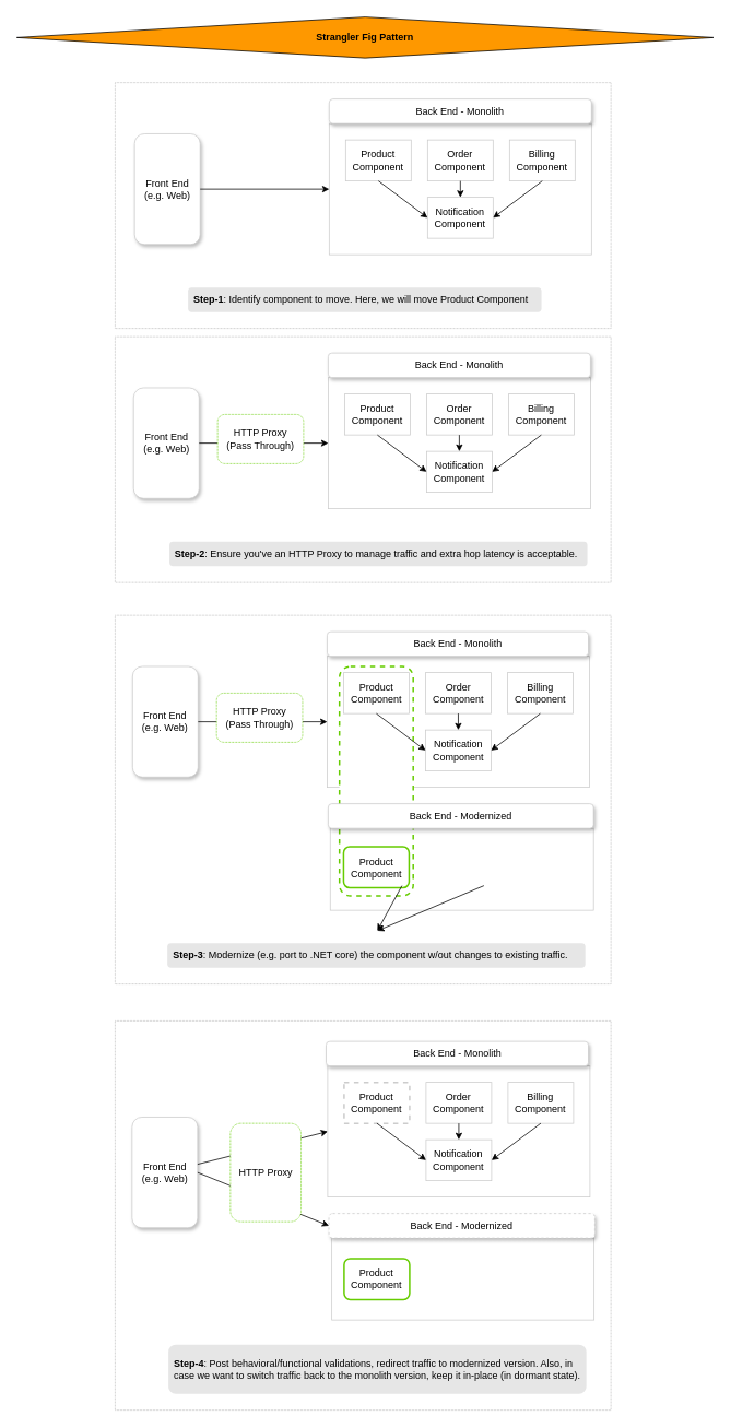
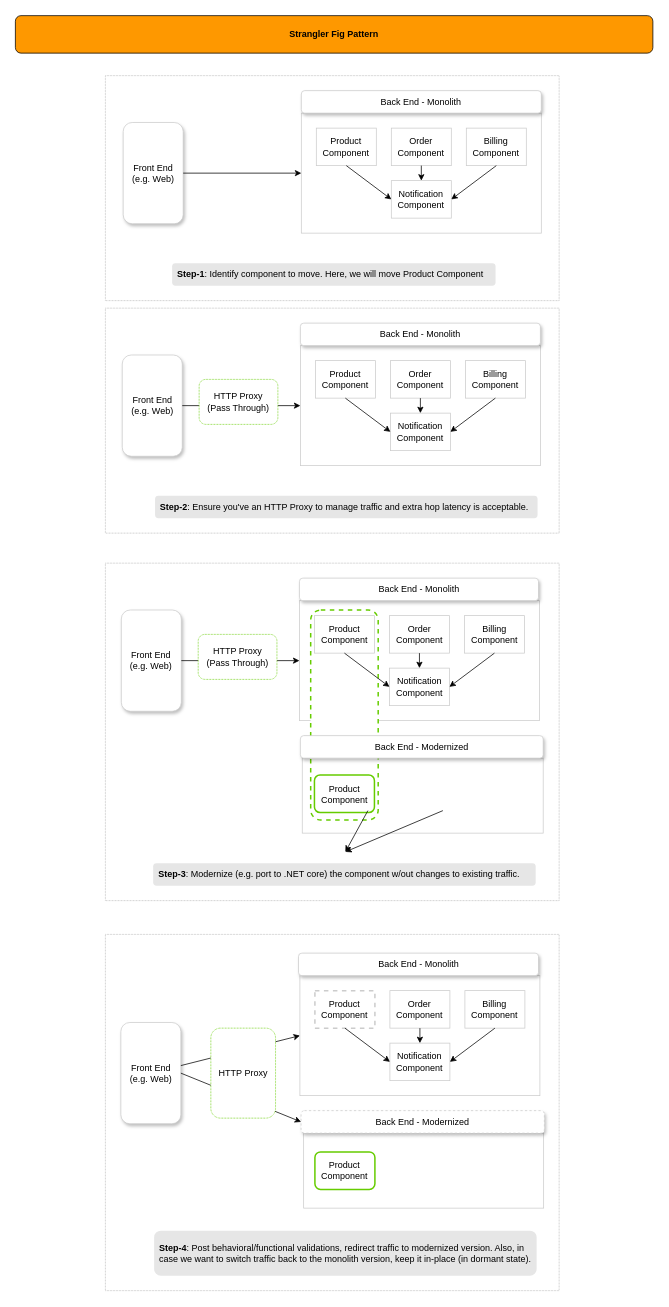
  <mxCell id="0" />
  <mxCell id="1" parent="0" />
  <mxCell id="2" value="" style="rounded=0;whiteSpace=wrap;html=1;strokeColor=#B3B3B3;fillColor=default;strokeWidth=1;dashed=1;dashPattern=1 1;shadow=0;" vertex="1" parent="1"><mxGeometry x="140" y="1245" width="605" height="475" as="geometry" /></mxCell>
  <mxCell id="3" value="" style="rounded=0;whiteSpace=wrap;html=1;strokeColor=#B3B3B3;fillColor=default;strokeWidth=1;dashed=1;dashPattern=1 1;shadow=0;" vertex="1" parent="1"><mxGeometry x="140" y="750" width="605" height="450" as="geometry" /></mxCell>
  <mxCell id="4" value="" style="rounded=0;whiteSpace=wrap;html=1;strokeColor=#CCCCCC;" vertex="1" parent="1"><mxGeometry x="398.75" y="800" width="320" height="160" as="geometry" /></mxCell>
  <mxCell id="5" value="" style="rounded=0;whiteSpace=wrap;html=1;strokeColor=#CCCCCC;shadow=0;strokeWidth=1;" vertex="1" parent="1"><mxGeometry x="402.5" y="1010" width="321.25" height="100" as="geometry" /></mxCell>
  <mxCell id="6" value="" style="rounded=1;whiteSpace=wrap;html=1;shadow=0;dashed=1;strokeColor=#66CC00;strokeWidth=2;fillColor=default;rotation=0;" vertex="1" parent="1"><mxGeometry x="413.75" y="812.5" width="90" height="280" as="geometry" /></mxCell>
  <mxCell id="7" value="" style="rounded=0;whiteSpace=wrap;html=1;strokeColor=#B3B3B3;fillColor=default;strokeWidth=1;dashed=1;dashPattern=1 1;shadow=0;" vertex="1" parent="1"><mxGeometry x="140" y="100" width="605" height="300" as="geometry" /></mxCell>
  <mxCell id="8" value="" style="rounded=0;whiteSpace=wrap;html=1;strokeColor=#CCCCCC;" vertex="1" parent="1"><mxGeometry x="401.25" y="150" width="320" height="160" as="geometry" /></mxCell>
- <mxCell id="9" value="Strangler Fig Pattern" style="rhombus;whiteSpace=wrap;html=1;fontStyle=1;fillColor=#FE9800;" vertex="1" parent="1"><mxGeometry width="850" height="50" as="geometry" x="20" y="20" /></mxCell>
+ <mxCell id="9" value="Strangler Fig Pattern" style="rounded=1;whiteSpace=wrap;html=1;fontStyle=1;fillColor=#FE9800;" vertex="1" parent="1"><mxGeometry width="850" height="50" as="geometry" x="20" y="20" /></mxCell>
  <mxCell id="10" value="Front End (e.g. Web)" style="text;html=1;strokeColor=#CCCCCC;fillColor=default;align=center;verticalAlign=middle;whiteSpace=wrap;rounded=1;shadow=1;" vertex="1" parent="1"><mxGeometry x="163.75" y="162.5" width="80" height="135" as="geometry" /></mxCell>
  <mxCell id="11" value="Back End - Monolith" style="text;html=1;strokeColor=#CCCCCC;fillColor=default;align=center;verticalAlign=middle;whiteSpace=wrap;rounded=1;shadow=1;" vertex="1" parent="1"><mxGeometry x="401.25" y="120" width="320" height="30" as="geometry" /></mxCell>
  <mxCell id="12" value="Product Component" style="rounded=0;whiteSpace=wrap;html=1;strokeColor=#CCCCCC;fillColor=default;" vertex="1" parent="1"><mxGeometry x="421.25" y="170" width="80" height="50" as="geometry" /></mxCell>
  <mxCell id="13" value="Order Component" style="rounded=0;whiteSpace=wrap;html=1;strokeColor=#CCCCCC;fillColor=default;" vertex="1" parent="1"><mxGeometry x="521.25" y="170" width="80" height="50" as="geometry" /></mxCell>
  <mxCell id="14" value="Billing Component" style="rounded=0;whiteSpace=wrap;html=1;strokeColor=#CCCCCC;fillColor=default;" vertex="1" parent="1"><mxGeometry x="621.25" y="170" width="80" height="50" as="geometry" /></mxCell>
  <mxCell id="15" value="Notification Component" style="rounded=0;whiteSpace=wrap;html=1;strokeColor=#CCCCCC;fillColor=default;" vertex="1" parent="1"><mxGeometry x="521.25" y="240" width="80" height="50" as="geometry" /></mxCell>
  <mxCell id="16" value="" style="endArrow=classic;html=1;rounded=0;exitX=0.5;exitY=1;exitDx=0;exitDy=0;entryX=0;entryY=0.5;entryDx=0;entryDy=0;" edge="1" parent="1" source="12" target="15"><mxGeometry width="50" height="50" relative="1" as="geometry"><mxPoint x="441.25" y="280" as="sourcePoint" /><mxPoint x="491.25" y="230" as="targetPoint" /></mxGeometry></mxCell>
  <mxCell id="17" value="" style="endArrow=classic;html=1;rounded=0;exitX=0.5;exitY=1;exitDx=0;exitDy=0;entryX=0.5;entryY=0;entryDx=0;entryDy=0;" edge="1" parent="1" source="13" target="15"><mxGeometry width="50" height="50" relative="1" as="geometry"><mxPoint x="471.25" y="230" as="sourcePoint" /><mxPoint x="531.25" y="275" as="targetPoint" /></mxGeometry></mxCell>
  <mxCell id="18" value="" style="endArrow=classic;html=1;rounded=0;exitX=0.5;exitY=1;exitDx=0;exitDy=0;entryX=1;entryY=0.5;entryDx=0;entryDy=0;" edge="1" parent="1" source="14" target="15"><mxGeometry width="50" height="50" relative="1" as="geometry"><mxPoint x="471.25" y="230" as="sourcePoint" /><mxPoint x="531.25" y="275" as="targetPoint" /></mxGeometry></mxCell>
  <mxCell id="19" value="" style="endArrow=classic;html=1;rounded=0;entryX=0;entryY=0.5;entryDx=0;entryDy=0;exitX=1;exitY=0.5;exitDx=0;exitDy=0;" edge="1" parent="1" source="10" target="8"><mxGeometry width="50" height="50" relative="1" as="geometry"><mxPoint x="301.25" y="180" as="sourcePoint" /><mxPoint x="523.75" y="235" as="targetPoint" /></mxGeometry></mxCell>
  <mxCell id="20" value="" style="rounded=0;whiteSpace=wrap;html=1;strokeColor=#B3B3B3;fillColor=default;strokeWidth=1;dashed=1;dashPattern=1 1;shadow=0;" vertex="1" parent="1"><mxGeometry x="140" y="410" width="605" height="300" as="geometry" /></mxCell>
  <mxCell id="21" value="" style="rounded=0;whiteSpace=wrap;html=1;strokeColor=#CCCCCC;" vertex="1" parent="1"><mxGeometry x="400" y="460" width="320" height="160" as="geometry" /></mxCell>
  <mxCell id="22" value="Front End (e.g. Web)" style="text;html=1;strokeColor=#CCCCCC;fillColor=default;align=center;verticalAlign=middle;whiteSpace=wrap;rounded=1;shadow=1;" vertex="1" parent="1"><mxGeometry x="162.5" y="472.5" width="80" height="135" as="geometry" /></mxCell>
  <mxCell id="23" value="Back End - Monolith" style="text;html=1;strokeColor=#CCCCCC;fillColor=default;align=center;verticalAlign=middle;whiteSpace=wrap;rounded=1;shadow=1;" vertex="1" parent="1"><mxGeometry x="400" y="430" width="320" height="30" as="geometry" /></mxCell>
  <mxCell id="24" value="Product Component" style="rounded=0;whiteSpace=wrap;html=1;strokeColor=#CCCCCC;fillColor=default;" vertex="1" parent="1"><mxGeometry x="420" y="480" width="80" height="50" as="geometry" /></mxCell>
  <mxCell id="25" value="Order Component" style="rounded=0;whiteSpace=wrap;html=1;strokeColor=#CCCCCC;fillColor=default;" vertex="1" parent="1"><mxGeometry x="520" y="480" width="80" height="50" as="geometry" /></mxCell>
  <mxCell id="26" value="Billing Component" style="rounded=0;whiteSpace=wrap;html=1;strokeColor=#CCCCCC;fillColor=default;" vertex="1" parent="1"><mxGeometry x="620" y="480" width="80" height="50" as="geometry" /></mxCell>
  <mxCell id="27" value="Notification Component" style="rounded=0;whiteSpace=wrap;html=1;strokeColor=#CCCCCC;fillColor=default;" vertex="1" parent="1"><mxGeometry x="520" y="550" width="80" height="50" as="geometry" /></mxCell>
  <mxCell id="28" value="" style="endArrow=classic;html=1;rounded=0;exitX=0.5;exitY=1;exitDx=0;exitDy=0;entryX=0;entryY=0.5;entryDx=0;entryDy=0;" edge="1" parent="1" source="24" target="27"><mxGeometry width="50" height="50" relative="1" as="geometry"><mxPoint x="440" y="590" as="sourcePoint" /><mxPoint x="490" y="540" as="targetPoint" /></mxGeometry></mxCell>
  <mxCell id="29" value="" style="endArrow=classic;html=1;rounded=0;exitX=0.5;exitY=1;exitDx=0;exitDy=0;entryX=0.5;entryY=0;entryDx=0;entryDy=0;" edge="1" parent="1" source="25" target="27"><mxGeometry width="50" height="50" relative="1" as="geometry"><mxPoint x="470" y="540" as="sourcePoint" /><mxPoint x="530" y="585" as="targetPoint" /></mxGeometry></mxCell>
  <mxCell id="30" value="" style="endArrow=classic;html=1;rounded=0;exitX=0.5;exitY=1;exitDx=0;exitDy=0;entryX=1;entryY=0.5;entryDx=0;entryDy=0;" edge="1" parent="1" source="26" target="27"><mxGeometry width="50" height="50" relative="1" as="geometry"><mxPoint x="470" y="540" as="sourcePoint" /><mxPoint x="530" y="585" as="targetPoint" /></mxGeometry></mxCell>
  <mxCell id="31" value="" style="endArrow=classic;html=1;rounded=0;entryX=0;entryY=0.5;entryDx=0;entryDy=0;startArrow=none;" edge="1" parent="1" source="22" target="21"><mxGeometry width="50" height="50" relative="1" as="geometry"><mxPoint x="368.75" y="540" as="sourcePoint" /><mxPoint x="542.5" y="545" as="targetPoint" /></mxGeometry></mxCell>
  <mxCell id="32" value="HTTP Proxy&lt;br&gt;(Pass Through)" style="rounded=1;whiteSpace=wrap;html=1;shadow=0;dashed=1;strokeColor=#66CC00;strokeWidth=1;fillColor=default;rotation=0;dashPattern=1 1;" vertex="1" parent="1"><mxGeometry x="265" y="505" width="105" height="60" as="geometry" /></mxCell>
  <mxCell id="33" value="Front End (e.g. Web)" style="text;html=1;strokeColor=#CCCCCC;fillColor=default;align=center;verticalAlign=middle;whiteSpace=wrap;rounded=1;shadow=1;" vertex="1" parent="1"><mxGeometry x="161.25" y="812.5" width="80" height="135" as="geometry" /></mxCell>
  <mxCell id="34" value="Back End - Monolith" style="text;html=1;strokeColor=#CCCCCC;fillColor=default;align=center;verticalAlign=middle;whiteSpace=wrap;rounded=1;shadow=1;" vertex="1" parent="1"><mxGeometry x="398.75" y="770" width="318.75" height="30" as="geometry" /></mxCell>
  <mxCell id="35" value="Product Component" style="rounded=0;whiteSpace=wrap;html=1;strokeColor=#CCCCCC;fillColor=default;" vertex="1" parent="1"><mxGeometry x="418.75" y="820" width="80" height="50" as="geometry" /></mxCell>
  <mxCell id="36" value="Order Component" style="rounded=0;whiteSpace=wrap;html=1;strokeColor=#CCCCCC;fillColor=default;" vertex="1" parent="1"><mxGeometry x="518.75" y="820" width="80" height="50" as="geometry" /></mxCell>
  <mxCell id="37" value="Billing Component" style="rounded=0;whiteSpace=wrap;html=1;strokeColor=#CCCCCC;fillColor=default;" vertex="1" parent="1"><mxGeometry x="618.75" y="820" width="80" height="50" as="geometry" /></mxCell>
  <mxCell id="38" value="Notification Component" style="rounded=0;whiteSpace=wrap;html=1;strokeColor=#CCCCCC;fillColor=default;" vertex="1" parent="1"><mxGeometry x="518.75" y="890" width="80" height="50" as="geometry" /></mxCell>
  <mxCell id="39" value="" style="endArrow=classic;html=1;rounded=0;exitX=0.5;exitY=1;exitDx=0;exitDy=0;entryX=0;entryY=0.5;entryDx=0;entryDy=0;" edge="1" parent="1" source="35" target="38"><mxGeometry width="50" height="50" relative="1" as="geometry"><mxPoint x="438.75" y="930" as="sourcePoint" /><mxPoint x="488.75" y="880" as="targetPoint" /></mxGeometry></mxCell>
  <mxCell id="40" value="" style="endArrow=classic;html=1;rounded=0;exitX=0.5;exitY=1;exitDx=0;exitDy=0;entryX=0.5;entryY=0;entryDx=0;entryDy=0;" edge="1" parent="1" source="36" target="38"><mxGeometry width="50" height="50" relative="1" as="geometry"><mxPoint x="468.75" y="880" as="sourcePoint" /><mxPoint x="528.75" y="925" as="targetPoint" /></mxGeometry></mxCell>
  <mxCell id="41" value="" style="endArrow=classic;html=1;rounded=0;exitX=0.5;exitY=1;exitDx=0;exitDy=0;entryX=1;entryY=0.5;entryDx=0;entryDy=0;" edge="1" parent="1" source="37" target="38"><mxGeometry width="50" height="50" relative="1" as="geometry"><mxPoint x="468.75" y="880" as="sourcePoint" /><mxPoint x="528.75" y="925" as="targetPoint" /></mxGeometry></mxCell>
  <mxCell id="42" value="" style="endArrow=classic;html=1;rounded=0;entryX=0;entryY=0.5;entryDx=0;entryDy=0;startArrow=none;" edge="1" parent="1" source="33" target="4"><mxGeometry width="50" height="50" relative="1" as="geometry"><mxPoint x="367.5" y="880" as="sourcePoint" /><mxPoint x="541.25" y="885" as="targetPoint" /></mxGeometry></mxCell>
  <mxCell id="43" value="HTTP Proxy&lt;br&gt;(Pass Through)" style="rounded=1;whiteSpace=wrap;html=1;shadow=0;dashed=1;strokeColor=#66CC00;strokeWidth=1;fillColor=default;rotation=0;dashPattern=1 1;" vertex="1" parent="1"><mxGeometry x="263.75" y="845" width="105" height="60" as="geometry" /></mxCell>
  <mxCell id="44" value="Product Component" style="rounded=1;whiteSpace=wrap;html=1;strokeColor=#66CC00;fillColor=default;shadow=0;strokeWidth=2;" vertex="1" parent="1"><mxGeometry x="418.75" y="1032.5" width="80" height="50" as="geometry" /></mxCell>
  <mxCell id="45" value="" style="endArrow=classic;html=1;rounded=0;exitX=0.5;exitY=1;exitDx=0;exitDy=0;entryX=0.5;entryY=0;entryDx=0;entryDy=0;" edge="1" parent="1"><mxGeometry width="50" height="50" relative="1" as="geometry"><mxPoint x="490" y="1080" as="sourcePoint" /><mxPoint x="460" y="1135" as="targetPoint" /></mxGeometry></mxCell>
  <mxCell id="46" value="" style="endArrow=classic;html=1;rounded=0;exitX=0.5;exitY=1;exitDx=0;exitDy=0;entryX=1;entryY=0.5;entryDx=0;entryDy=0;" edge="1" parent="1"><mxGeometry width="50" height="50" relative="1" as="geometry"><mxPoint x="590" y="1080" as="sourcePoint" /><mxPoint x="460" y="1135" as="targetPoint" /></mxGeometry></mxCell>
  <mxCell id="47" value="" style="rounded=0;whiteSpace=wrap;html=1;strokeColor=#CCCCCC;" vertex="1" parent="1"><mxGeometry x="399.38" y="1300" width="320" height="160" as="geometry" /></mxCell>
  <mxCell id="48" value="Front End (e.g. Web)" style="text;html=1;strokeColor=#CCCCCC;fillColor=default;align=center;verticalAlign=middle;whiteSpace=wrap;rounded=1;shadow=1;" vertex="1" parent="1"><mxGeometry x="160.63" y="1362.5" width="80" height="135" as="geometry" /></mxCell>
  <mxCell id="49" value="Back End - Monolith" style="text;html=1;strokeColor=#CCCCCC;fillColor=default;align=center;verticalAlign=middle;whiteSpace=wrap;rounded=1;shadow=1;" vertex="1" parent="1"><mxGeometry x="397.5" y="1270" width="320" height="30" as="geometry" /></mxCell>
  <mxCell id="50" value="Product Component" style="rounded=0;whiteSpace=wrap;html=1;strokeColor=#CCCCCC;fillColor=default;dashed=1;strokeWidth=2;" vertex="1" parent="1"><mxGeometry x="419.38" y="1320" width="80" height="50" as="geometry" /></mxCell>
  <mxCell id="51" value="Order Component" style="rounded=0;whiteSpace=wrap;html=1;strokeColor=#CCCCCC;fillColor=default;" vertex="1" parent="1"><mxGeometry x="519.38" y="1320" width="80" height="50" as="geometry" /></mxCell>
  <mxCell id="52" value="Billing Component" style="rounded=0;whiteSpace=wrap;html=1;strokeColor=#CCCCCC;fillColor=default;" vertex="1" parent="1"><mxGeometry x="619.38" y="1320" width="80" height="50" as="geometry" /></mxCell>
  <mxCell id="53" value="Notification Component" style="rounded=0;whiteSpace=wrap;html=1;strokeColor=#CCCCCC;fillColor=default;" vertex="1" parent="1"><mxGeometry x="519.38" y="1390" width="80" height="50" as="geometry" /></mxCell>
  <mxCell id="54" value="" style="endArrow=classic;html=1;rounded=0;exitX=0.5;exitY=1;exitDx=0;exitDy=0;entryX=0;entryY=0.5;entryDx=0;entryDy=0;" edge="1" parent="1" source="50" target="53"><mxGeometry width="50" height="50" relative="1" as="geometry"><mxPoint x="439.38" y="1430" as="sourcePoint" /><mxPoint x="489.38" y="1380" as="targetPoint" /></mxGeometry></mxCell>
  <mxCell id="55" value="" style="endArrow=classic;html=1;rounded=0;exitX=0.5;exitY=1;exitDx=0;exitDy=0;entryX=0.5;entryY=0;entryDx=0;entryDy=0;" edge="1" parent="1" source="51" target="53"><mxGeometry width="50" height="50" relative="1" as="geometry"><mxPoint x="469.38" y="1380" as="sourcePoint" /><mxPoint x="529.38" y="1425" as="targetPoint" /></mxGeometry></mxCell>
  <mxCell id="56" value="" style="endArrow=classic;html=1;rounded=0;exitX=0.5;exitY=1;exitDx=0;exitDy=0;entryX=1;entryY=0.5;entryDx=0;entryDy=0;" edge="1" parent="1" source="52" target="53"><mxGeometry width="50" height="50" relative="1" as="geometry"><mxPoint x="469.38" y="1380" as="sourcePoint" /><mxPoint x="529.38" y="1425" as="targetPoint" /></mxGeometry></mxCell>
  <mxCell id="57" value="" style="endArrow=classic;html=1;rounded=0;entryX=0;entryY=0.5;entryDx=0;entryDy=0;startArrow=none;" edge="1" parent="1" source="48" target="47"><mxGeometry width="50" height="50" relative="1" as="geometry"><mxPoint x="368.13" y="1380" as="sourcePoint" /><mxPoint x="541.88" y="1385" as="targetPoint" /></mxGeometry></mxCell>
  <mxCell id="58" value="" style="rounded=0;whiteSpace=wrap;html=1;strokeColor=#CCCCCC;shadow=0;strokeWidth=1;" vertex="1" parent="1"><mxGeometry x="404.38" y="1510" width="320" height="100" as="geometry" /></mxCell>
  <mxCell id="59" value="Product Component" style="rounded=1;whiteSpace=wrap;html=1;strokeColor=#66CC00;fillColor=default;shadow=0;strokeWidth=2;" vertex="1" parent="1"><mxGeometry x="419.38" y="1535" width="80" height="50" as="geometry" /></mxCell>
  <mxCell id="60" value="" style="endArrow=classic;html=1;rounded=0;exitX=1;exitY=0.5;exitDx=0;exitDy=0;entryX=0;entryY=0.5;entryDx=0;entryDy=0;" edge="1" parent="1" source="48" target="67"><mxGeometry width="50" height="50" relative="1" as="geometry"><mxPoint x="400.63" y="1372.5" as="sourcePoint" /><mxPoint x="450.63" y="1322.5" as="targetPoint" /></mxGeometry></mxCell>
  <mxCell id="61" value="HTTP Proxy" style="rounded=1;whiteSpace=wrap;html=1;shadow=0;dashed=1;strokeColor=#66CC00;strokeWidth=1;fillColor=default;rotation=0;dashPattern=1 1;" vertex="1" parent="1"><mxGeometry x="280.63" y="1370" width="86.25" height="120" as="geometry" /></mxCell>
  <mxCell id="62" value="Back End - Modernized" style="text;html=1;strokeColor=#CCCCCC;fillColor=default;align=center;verticalAlign=middle;whiteSpace=wrap;rounded=1;shadow=1;strokeWidth=1;" vertex="1" parent="1"><mxGeometry x="400" y="980" width="323.75" height="30" as="geometry" /></mxCell>
  <mxCell id="63" value="&lt;b&gt;Step-1&lt;/b&gt;: Identify component to move. Here, we will move Product Component" style="text;html=1;strokeColor=none;fillColor=#E6E6E6;align=left;verticalAlign=middle;whiteSpace=wrap;rounded=1;shadow=0;perimeterSpacing=0;spacing=7;" vertex="1" parent="1"><mxGeometry x="229" y="350" width="431.25" height="30" as="geometry" /></mxCell>
  <mxCell id="64" value="&lt;b&gt;Step-2&lt;/b&gt;: Ensure you've an HTTP Proxy to manage traffic and extra hop latency is acceptable." style="text;html=1;strokeColor=none;fillColor=#E6E6E6;align=left;verticalAlign=middle;whiteSpace=wrap;rounded=1;shadow=0;perimeterSpacing=0;spacing=7;" vertex="1" parent="1"><mxGeometry x="206.25" y="660" width="510" height="30" as="geometry" /></mxCell>
  <mxCell id="65" value="&lt;b&gt;Step-3&lt;/b&gt;: Modernize (e.g. port to .NET core) the component w/out changes to existing traffic.&amp;nbsp;" style="text;html=1;strokeColor=none;fillColor=#E6E6E6;align=left;verticalAlign=middle;whiteSpace=wrap;rounded=1;shadow=0;perimeterSpacing=0;spacing=7;" vertex="1" parent="1"><mxGeometry x="203.75" y="1150" width="510" height="30" as="geometry" /></mxCell>
  <mxCell id="66" value="&lt;b&gt;Step-4&lt;/b&gt;: Post behavioral/functional validations, redirect traffic to modernized version. Also, in case we want to switch traffic back to the monolith version, keep it in-place (in dormant state)." style="text;html=1;strokeColor=none;fillColor=#E6E6E6;align=left;verticalAlign=middle;whiteSpace=wrap;rounded=1;shadow=0;perimeterSpacing=0;spacing=7;" vertex="1" parent="1"><mxGeometry x="205" y="1640" width="510" height="60" as="geometry" /></mxCell>
  <mxCell id="67" value="Back End - Modernized" style="text;html=1;strokeColor=#CCCCCC;fillColor=default;align=center;verticalAlign=middle;whiteSpace=wrap;rounded=1;shadow=1;dashed=1;strokeWidth=1;" vertex="1" parent="1"><mxGeometry x="400.93" y="1480" width="324.38" height="30" as="geometry" /></mxCell>
